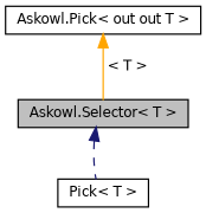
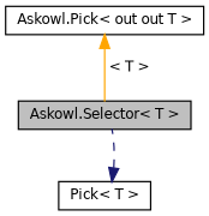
  digraph {
    node [color=black fillcolor=white fontname=Helvetica fontsize=10 shape=record style=filled]
    edge [dir=back fontname=Helvetica fontsize=10 labelfontname=Helvetica labelfontsize=10]
    n1 [fillcolor=grey75 fontcolor=black height=0.2 label="Askowl.Selector\< T \>" width=0.4]
    n2 [height=0.2 label="Pick\< T \>" width=0.4]
    n3 [height=0.2 label="Askowl.Pick\< out out T \>" width=0.4]
-   n1 -> n2 [color=midnightblue style=dashed]
+   n2 -> n1 [color=midnightblue style=dashed]
    n3 -> n1 [color=orange label=" \< T \>" style=solid]
  }
